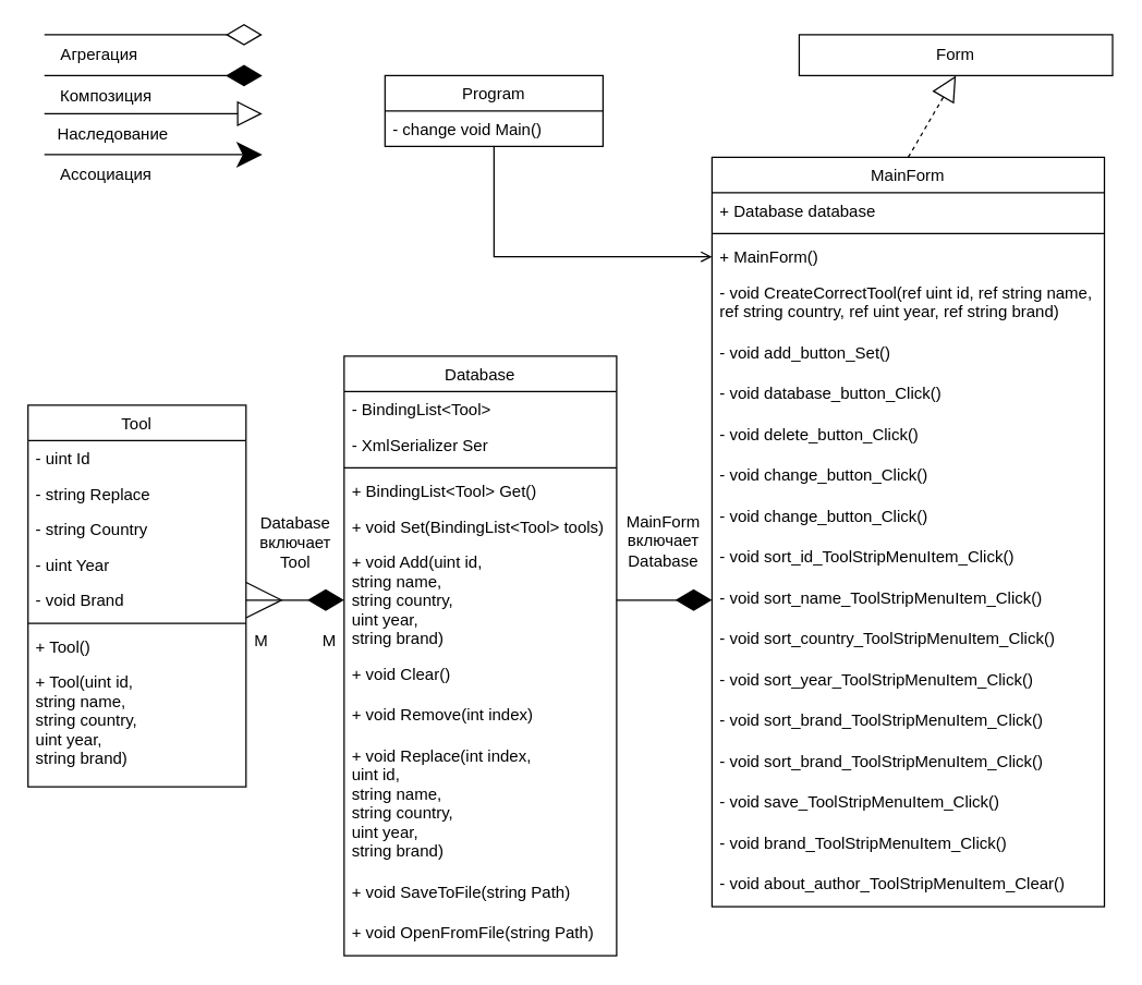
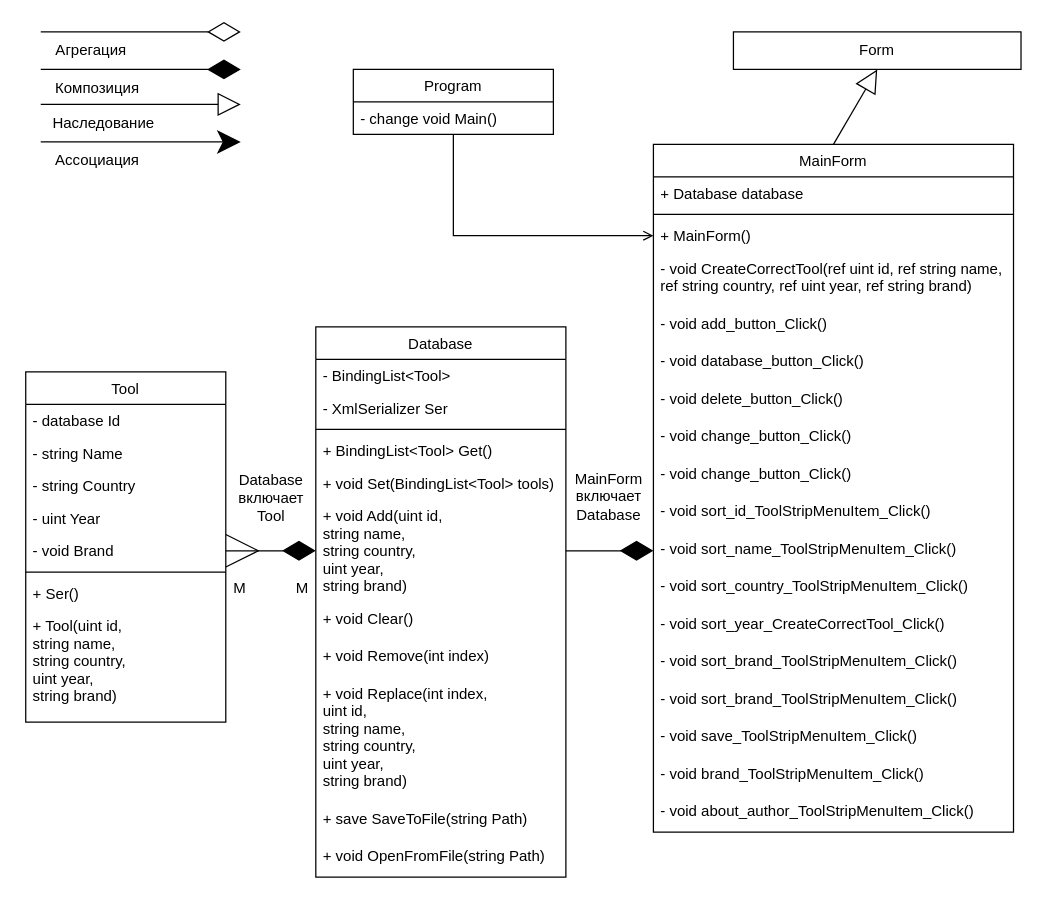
  <mxCell id="0" />
  <mxCell id="1" parent="0" />
  <mxCell id="2" value="Tool" style="swimlane;fontStyle=0;align=center;verticalAlign=top;childLayout=stackLayout;horizontal=1;startSize=26;horizontalStack=0;resizeParent=1;resizeLast=0;collapsible=1;marginBottom=0;rounded=0;shadow=0;strokeWidth=1;" parent="1" vertex="1"><mxGeometry x="20" y="292" width="160" height="280" as="geometry"><mxRectangle x="40" y="40" width="160" height="26" as="alternateBounds" /></mxGeometry></mxCell>
- <mxCell id="3" value="- uint Id" style="text;align=left;verticalAlign=top;spacingLeft=4;spacingRight=4;overflow=hidden;rotatable=0;points=[[0,0.5],[1,0.5]];portConstraint=eastwest;" parent="2" vertex="1"><mxGeometry y="26" width="160" height="26" as="geometry" /></mxCell>
- <mxCell id="4" value="- string Replace" style="text;align=left;verticalAlign=top;spacingLeft=4;spacingRight=4;overflow=hidden;rotatable=0;points=[[0,0.5],[1,0.5]];portConstraint=eastwest;rounded=0;shadow=0;html=0;" parent="2" vertex="1"><mxGeometry y="52" width="160" height="26" as="geometry" /></mxCell>
+ <mxCell id="3" value="- database Id" style="text;align=left;verticalAlign=top;spacingLeft=4;spacingRight=4;overflow=hidden;rotatable=0;points=[[0,0.5],[1,0.5]];portConstraint=eastwest;" parent="2" vertex="1"><mxGeometry y="26" width="160" height="26" as="geometry" /></mxCell>
+ <mxCell id="4" value="- string Name" style="text;align=left;verticalAlign=top;spacingLeft=4;spacingRight=4;overflow=hidden;rotatable=0;points=[[0,0.5],[1,0.5]];portConstraint=eastwest;rounded=0;shadow=0;html=0;" parent="2" vertex="1"><mxGeometry y="52" width="160" height="26" as="geometry" /></mxCell>
  <mxCell id="5" value="- string Country" style="text;align=left;verticalAlign=top;spacingLeft=4;spacingRight=4;overflow=hidden;rotatable=0;points=[[0,0.5],[1,0.5]];portConstraint=eastwest;rounded=0;shadow=0;html=0;" vertex="1" parent="2"><mxGeometry y="78" width="160" height="26" as="geometry" /></mxCell>
  <mxCell id="6" value="- uint Year" style="text;align=left;verticalAlign=top;spacingLeft=4;spacingRight=4;overflow=hidden;rotatable=0;points=[[0,0.5],[1,0.5]];portConstraint=eastwest;rounded=0;shadow=0;html=0;" vertex="1" parent="2"><mxGeometry y="104" width="160" height="26" as="geometry" /></mxCell>
  <mxCell id="7" value="- void Brand" style="text;align=left;verticalAlign=top;spacingLeft=4;spacingRight=4;overflow=hidden;rotatable=0;points=[[0,0.5],[1,0.5]];portConstraint=eastwest;rounded=0;shadow=0;html=0;" vertex="1" parent="2"><mxGeometry y="130" width="160" height="26" as="geometry" /></mxCell>
  <mxCell id="8" value="" style="line;html=1;strokeWidth=1;align=left;verticalAlign=middle;spacingTop=-1;spacingLeft=3;spacingRight=3;rotatable=0;labelPosition=right;points=[];portConstraint=eastwest;" parent="2" vertex="1"><mxGeometry y="156" width="160" height="8" as="geometry" /></mxCell>
- <mxCell id="9" value="+ Tool()" style="text;align=left;verticalAlign=top;spacingLeft=4;spacingRight=4;overflow=hidden;rotatable=0;points=[[0,0.5],[1,0.5]];portConstraint=eastwest;fontStyle=0" parent="2" vertex="1"><mxGeometry y="164" width="160" height="26" as="geometry" /></mxCell>
+ <mxCell id="9" value="+ Ser()" style="text;align=left;verticalAlign=top;spacingLeft=4;spacingRight=4;overflow=hidden;rotatable=0;points=[[0,0.5],[1,0.5]];portConstraint=eastwest;fontStyle=0" parent="2" vertex="1"><mxGeometry y="164" width="160" height="26" as="geometry" /></mxCell>
  <mxCell id="10" value="+ Tool(uint id, &#10;string name, &#10;string country, &#10;uint year, &#10;string brand)" style="text;align=left;verticalAlign=top;spacingLeft=4;spacingRight=4;overflow=hidden;rotatable=0;points=[[0,0.5],[1,0.5]];portConstraint=eastwest;" parent="2" vertex="1"><mxGeometry y="190" width="160" height="90" as="geometry" /></mxCell>
  <mxCell id="11" value="Database" style="swimlane;fontStyle=0;align=center;verticalAlign=top;childLayout=stackLayout;horizontal=1;startSize=26;horizontalStack=0;resizeParent=1;resizeLast=0;collapsible=1;marginBottom=0;rounded=0;shadow=0;strokeWidth=1;" vertex="1" parent="1"><mxGeometry x="252" y="256" width="200" height="440" as="geometry"><mxRectangle x="40" y="40" width="160" height="26" as="alternateBounds" /></mxGeometry></mxCell>
  <mxCell id="12" value="- BindingList&lt;Tool&gt;" style="text;align=left;verticalAlign=top;spacingLeft=4;spacingRight=4;overflow=hidden;rotatable=0;points=[[0,0.5],[1,0.5]];portConstraint=eastwest;" vertex="1" parent="11"><mxGeometry y="26" width="200" height="26" as="geometry" /></mxCell>
  <mxCell id="13" value="- XmlSerializer Ser" style="text;align=left;verticalAlign=top;spacingLeft=4;spacingRight=4;overflow=hidden;rotatable=0;points=[[0,0.5],[1,0.5]];portConstraint=eastwest;rounded=0;shadow=0;html=0;" vertex="1" parent="11"><mxGeometry y="52" width="200" height="26" as="geometry" /></mxCell>
  <mxCell id="14" value="" style="line;html=1;strokeWidth=1;align=left;verticalAlign=middle;spacingTop=-1;spacingLeft=3;spacingRight=3;rotatable=0;labelPosition=right;points=[];portConstraint=eastwest;" vertex="1" parent="11"><mxGeometry y="78" width="200" height="8" as="geometry" /></mxCell>
  <mxCell id="15" value="+ BindingList&lt;Tool&gt; Get()" style="text;align=left;verticalAlign=top;spacingLeft=4;spacingRight=4;overflow=hidden;rotatable=0;points=[[0,0.5],[1,0.5]];portConstraint=eastwest;rounded=0;shadow=0;html=0;" vertex="1" parent="11"><mxGeometry y="86" width="200" height="26" as="geometry" /></mxCell>
  <mxCell id="16" value="+ void Set(BindingList&lt;Tool&gt; tools)" style="text;align=left;verticalAlign=top;spacingLeft=4;spacingRight=4;overflow=hidden;rotatable=0;points=[[0,0.5],[1,0.5]];portConstraint=eastwest;rounded=0;shadow=0;html=0;" vertex="1" parent="11"><mxGeometry y="112" width="200" height="26" as="geometry" /></mxCell>
  <mxCell id="17" value="+ void Add(uint id,&#10;string name,&#10;string country,&#10;uint year,&#10;string brand)" style="text;align=left;verticalAlign=top;spacingLeft=4;spacingRight=4;overflow=hidden;rotatable=0;points=[[0,0.5],[1,0.5]];portConstraint=eastwest;rounded=0;shadow=0;html=0;" vertex="1" parent="11"><mxGeometry y="138" width="200" height="82" as="geometry" /></mxCell>
  <mxCell id="18" value="+ void Clear()" style="text;align=left;verticalAlign=top;spacingLeft=4;spacingRight=4;overflow=hidden;rotatable=0;points=[[0,0.5],[1,0.5]];portConstraint=eastwest;rounded=0;shadow=0;html=0;" vertex="1" parent="11"><mxGeometry y="220" width="200" height="30" as="geometry" /></mxCell>
  <mxCell id="19" value="+ void Remove(int index)" style="text;align=left;verticalAlign=top;spacingLeft=4;spacingRight=4;overflow=hidden;rotatable=0;points=[[0,0.5],[1,0.5]];portConstraint=eastwest;rounded=0;shadow=0;html=0;" vertex="1" parent="11"><mxGeometry y="250" width="200" height="30" as="geometry" /></mxCell>
  <mxCell id="20" value="+ void Replace(int index,&#10;uint id,&#10;string name,&#10;string country,&#10;uint year,&#10;string brand)" style="text;align=left;verticalAlign=top;spacingLeft=4;spacingRight=4;overflow=hidden;rotatable=0;points=[[0,0.5],[1,0.5]];portConstraint=eastwest;rounded=0;shadow=0;html=0;" vertex="1" parent="11"><mxGeometry y="280" width="200" height="100" as="geometry" /></mxCell>
- <mxCell id="21" value="+ void SaveToFile(string Path)" style="text;align=left;verticalAlign=top;spacingLeft=4;spacingRight=4;overflow=hidden;rotatable=0;points=[[0,0.5],[1,0.5]];portConstraint=eastwest;rounded=0;shadow=0;html=0;" vertex="1" parent="11"><mxGeometry y="380" width="200" height="30" as="geometry" /></mxCell>
+ <mxCell id="21" value="+ save SaveToFile(string Path)" style="text;align=left;verticalAlign=top;spacingLeft=4;spacingRight=4;overflow=hidden;rotatable=0;points=[[0,0.5],[1,0.5]];portConstraint=eastwest;rounded=0;shadow=0;html=0;" vertex="1" parent="11"><mxGeometry y="380" width="200" height="30" as="geometry" /></mxCell>
  <mxCell id="22" value="+ void OpenFromFile(string Path)" style="text;align=left;verticalAlign=top;spacingLeft=4;spacingRight=4;overflow=hidden;rotatable=0;points=[[0,0.5],[1,0.5]];portConstraint=eastwest;rounded=0;shadow=0;html=0;" vertex="1" parent="11"><mxGeometry y="410" width="200" height="30" as="geometry" /></mxCell>
  <mxCell id="23" value="MainForm" style="swimlane;fontStyle=0;align=center;verticalAlign=top;childLayout=stackLayout;horizontal=1;startSize=26;horizontalStack=0;resizeParent=1;resizeLast=0;collapsible=1;marginBottom=0;rounded=0;shadow=0;strokeWidth=1;" vertex="1" parent="1"><mxGeometry x="522" y="110" width="288" height="550" as="geometry"><mxRectangle x="40" y="40" width="160" height="26" as="alternateBounds" /></mxGeometry></mxCell>
  <mxCell id="24" value="+ Database database" style="text;align=left;verticalAlign=top;spacingLeft=4;spacingRight=4;overflow=hidden;rotatable=0;points=[[0,0.5],[1,0.5]];portConstraint=eastwest;" vertex="1" parent="23"><mxGeometry y="26" width="288" height="26" as="geometry" /></mxCell>
  <mxCell id="25" value="" style="line;html=1;strokeWidth=1;align=left;verticalAlign=middle;spacingTop=-1;spacingLeft=3;spacingRight=3;rotatable=0;labelPosition=right;points=[];portConstraint=eastwest;" vertex="1" parent="23"><mxGeometry y="52" width="288" height="8" as="geometry" /></mxCell>
  <mxCell id="26" value="+ MainForm()" style="text;align=left;verticalAlign=top;spacingLeft=4;spacingRight=4;overflow=hidden;rotatable=0;points=[[0,0.5],[1,0.5]];portConstraint=eastwest;fontStyle=0" vertex="1" parent="23"><mxGeometry y="60" width="288" height="26" as="geometry" /></mxCell>
  <mxCell id="27" value="- void CreateCorrectTool(ref uint id, ref string name, &#10;ref string country, ref uint year, ref string brand)" style="text;align=left;verticalAlign=top;spacingLeft=4;spacingRight=4;overflow=hidden;rotatable=0;points=[[0,0.5],[1,0.5]];portConstraint=eastwest;fontStyle=0" vertex="1" parent="23"><mxGeometry y="86" width="288" height="44" as="geometry" /></mxCell>
- <mxCell id="28" value="- void add_button_Set()" style="text;align=left;verticalAlign=top;spacingLeft=4;spacingRight=4;overflow=hidden;rotatable=0;points=[[0,0.5],[1,0.5]];portConstraint=eastwest;fontStyle=0" vertex="1" parent="23"><mxGeometry y="130" width="288" height="30" as="geometry" /></mxCell>
+ <mxCell id="28" value="- void add_button_Click()" style="text;align=left;verticalAlign=top;spacingLeft=4;spacingRight=4;overflow=hidden;rotatable=0;points=[[0,0.5],[1,0.5]];portConstraint=eastwest;fontStyle=0" vertex="1" parent="23"><mxGeometry y="130" width="288" height="30" as="geometry" /></mxCell>
  <mxCell id="29" value="- void database_button_Click()" style="text;align=left;verticalAlign=top;spacingLeft=4;spacingRight=4;overflow=hidden;rotatable=0;points=[[0,0.5],[1,0.5]];portConstraint=eastwest;fontStyle=0" vertex="1" parent="23"><mxGeometry y="160" width="288" height="30" as="geometry" /></mxCell>
  <mxCell id="30" value="- void delete_button_Click()" style="text;align=left;verticalAlign=top;spacingLeft=4;spacingRight=4;overflow=hidden;rotatable=0;points=[[0,0.5],[1,0.5]];portConstraint=eastwest;fontStyle=0" vertex="1" parent="23"><mxGeometry y="190" width="288" height="30" as="geometry" /></mxCell>
  <mxCell id="31" value="- void change_button_Click()" style="text;align=left;verticalAlign=top;spacingLeft=4;spacingRight=4;overflow=hidden;rotatable=0;points=[[0,0.5],[1,0.5]];portConstraint=eastwest;fontStyle=0" vertex="1" parent="23"><mxGeometry y="220" width="288" height="30" as="geometry" /></mxCell>
  <mxCell id="32" value="- void change_button_Click()" style="text;align=left;verticalAlign=top;spacingLeft=4;spacingRight=4;overflow=hidden;rotatable=0;points=[[0,0.5],[1,0.5]];portConstraint=eastwest;fontStyle=0" vertex="1" parent="23"><mxGeometry y="250" width="288" height="30" as="geometry" /></mxCell>
  <mxCell id="33" value="- void sort_id_ToolStripMenuItem_Click()" style="text;align=left;verticalAlign=top;spacingLeft=4;spacingRight=4;overflow=hidden;rotatable=0;points=[[0,0.5],[1,0.5]];portConstraint=eastwest;fontStyle=0" vertex="1" parent="23"><mxGeometry y="280" width="288" height="30" as="geometry" /></mxCell>
  <mxCell id="34" value="- void sort_name_ToolStripMenuItem_Click()" style="text;align=left;verticalAlign=top;spacingLeft=4;spacingRight=4;overflow=hidden;rotatable=0;points=[[0,0.5],[1,0.5]];portConstraint=eastwest;fontStyle=0" vertex="1" parent="23"><mxGeometry y="310" width="288" height="30" as="geometry" /></mxCell>
  <mxCell id="35" value="- void sort_country_ToolStripMenuItem_Click()" style="text;align=left;verticalAlign=top;spacingLeft=4;spacingRight=4;overflow=hidden;rotatable=0;points=[[0,0.5],[1,0.5]];portConstraint=eastwest;fontStyle=0" vertex="1" parent="23"><mxGeometry y="340" width="288" height="30" as="geometry" /></mxCell>
- <mxCell id="36" value="- void sort_year_ToolStripMenuItem_Click()" style="text;align=left;verticalAlign=top;spacingLeft=4;spacingRight=4;overflow=hidden;rotatable=0;points=[[0,0.5],[1,0.5]];portConstraint=eastwest;fontStyle=0" vertex="1" parent="23"><mxGeometry y="370" width="288" height="30" as="geometry" /></mxCell>
+ <mxCell id="36" value="- void sort_year_CreateCorrectTool_Click()" style="text;align=left;verticalAlign=top;spacingLeft=4;spacingRight=4;overflow=hidden;rotatable=0;points=[[0,0.5],[1,0.5]];portConstraint=eastwest;fontStyle=0" vertex="1" parent="23"><mxGeometry y="370" width="288" height="30" as="geometry" /></mxCell>
  <mxCell id="37" value="- void sort_brand_ToolStripMenuItem_Click()" style="text;align=left;verticalAlign=top;spacingLeft=4;spacingRight=4;overflow=hidden;rotatable=0;points=[[0,0.5],[1,0.5]];portConstraint=eastwest;fontStyle=0" vertex="1" parent="23"><mxGeometry y="400" width="288" height="30" as="geometry" /></mxCell>
  <mxCell id="38" value="- void sort_brand_ToolStripMenuItem_Click()" style="text;align=left;verticalAlign=top;spacingLeft=4;spacingRight=4;overflow=hidden;rotatable=0;points=[[0,0.5],[1,0.5]];portConstraint=eastwest;fontStyle=0" vertex="1" parent="23"><mxGeometry y="430" width="288" height="30" as="geometry" /></mxCell>
  <mxCell id="39" value="- void save_ToolStripMenuItem_Click()" style="text;align=left;verticalAlign=top;spacingLeft=4;spacingRight=4;overflow=hidden;rotatable=0;points=[[0,0.5],[1,0.5]];portConstraint=eastwest;fontStyle=0" vertex="1" parent="23"><mxGeometry y="460" width="288" height="30" as="geometry" /></mxCell>
  <mxCell id="40" value="- void brand_ToolStripMenuItem_Click()" style="text;align=left;verticalAlign=top;spacingLeft=4;spacingRight=4;overflow=hidden;rotatable=0;points=[[0,0.5],[1,0.5]];portConstraint=eastwest;fontStyle=0" vertex="1" parent="23"><mxGeometry y="490" width="288" height="30" as="geometry" /></mxCell>
- <mxCell id="41" value="- void about_author_ToolStripMenuItem_Clear()" style="text;align=left;verticalAlign=top;spacingLeft=4;spacingRight=4;overflow=hidden;rotatable=0;points=[[0,0.5],[1,0.5]];portConstraint=eastwest;fontStyle=0" vertex="1" parent="23"><mxGeometry y="520" width="288" height="30" as="geometry" /></mxCell>
+ <mxCell id="41" value="- void about_author_ToolStripMenuItem_Click()" style="text;align=left;verticalAlign=top;spacingLeft=4;spacingRight=4;overflow=hidden;rotatable=0;points=[[0,0.5],[1,0.5]];portConstraint=eastwest;fontStyle=0" vertex="1" parent="23"><mxGeometry y="520" width="288" height="30" as="geometry" /></mxCell>
  <mxCell id="42" style="edgeStyle=orthogonalEdgeStyle;rounded=0;orthogonalLoop=1;jettySize=auto;html=1;entryX=0;entryY=0.5;entryDx=0;entryDy=0;endArrow=open;" edge="1" parent="1" source="43" target="26"><mxGeometry relative="1" as="geometry" /></mxCell>
  <mxCell id="43" value="Program" style="swimlane;fontStyle=0;align=center;verticalAlign=top;childLayout=stackLayout;horizontal=1;startSize=26;horizontalStack=0;resizeParent=1;resizeLast=0;collapsible=1;marginBottom=0;rounded=0;shadow=0;strokeWidth=1;" vertex="1" parent="1"><mxGeometry x="282" y="50" width="160" height="52" as="geometry"><mxRectangle x="40" y="40" width="160" height="26" as="alternateBounds" /></mxGeometry></mxCell>
  <mxCell id="44" value="- change void Main()" style="text;align=left;verticalAlign=top;spacingLeft=4;spacingRight=4;overflow=hidden;rotatable=0;points=[[0,0.5],[1,0.5]];portConstraint=eastwest;fontStyle=0" vertex="1" parent="43"><mxGeometry y="26" width="160" height="26" as="geometry" /></mxCell>
  <mxCell id="45" value="Form" style="html=1;whiteSpace=wrap;" vertex="1" parent="1"><mxGeometry x="586" y="20" width="230" height="30" as="geometry" /></mxCell>
- <mxCell id="46" value="&lt;br&gt;" style="endArrow=block;endSize=16;endFill=0;html=1;rounded=0;exitX=0.5;exitY=0;exitDx=0;exitDy=0;entryX=0.5;entryY=1;entryDx=0;entryDy=0;dashed=1;" edge="1" parent="1" source="23" target="45"><mxGeometry width="160" relative="1" as="geometry"><mxPoint x="570" y="350" as="sourcePoint" /><mxPoint x="730" y="350" as="targetPoint" /></mxGeometry></mxCell>
+ <mxCell id="46" value="&lt;br&gt;" style="endArrow=block;endSize=16;endFill=0;html=1;rounded=0;exitX=0.5;exitY=0;exitDx=0;exitDy=0;entryX=0.5;entryY=1;entryDx=0;entryDy=0;" edge="1" parent="1" source="23" target="45"><mxGeometry width="160" relative="1" as="geometry"><mxPoint x="570" y="350" as="sourcePoint" /><mxPoint x="730" y="350" as="targetPoint" /></mxGeometry></mxCell>
  <mxCell id="47" value="" style="endArrow=diamondThin;endFill=1;endSize=24;html=1;rounded=0;entryX=0;entryY=0.5;entryDx=0;entryDy=0;exitX=1;exitY=0.5;exitDx=0;exitDy=0;spacingTop=0;startArrow=ERmany;startFill=0;targetPerimeterSpacing=24;startSize=24;" edge="1" parent="1" source="7" target="17"><mxGeometry width="160" relative="1" as="geometry"><mxPoint x="322" y="370" as="sourcePoint" /><mxPoint x="482" y="370" as="targetPoint" /></mxGeometry></mxCell>
  <mxCell id="48" value="" style="endArrow=diamondThin;endFill=1;endSize=24;html=1;rounded=0;entryX=0;entryY=0.5;entryDx=0;entryDy=0;exitX=1;exitY=0.5;exitDx=0;exitDy=0;" edge="1" parent="1" source="17" target="34"><mxGeometry width="160" relative="1" as="geometry"><mxPoint x="440" y="445" as="sourcePoint" /><mxPoint x="500" y="445" as="targetPoint" /></mxGeometry></mxCell>
  <mxCell id="49" value="MainForm&lt;br&gt;включает&lt;br&gt;Database" style="text;html=1;align=center;verticalAlign=middle;resizable=0;points=[];autosize=1;strokeColor=none;fillColor=none;" vertex="1" parent="1"><mxGeometry x="446" y="362" width="80" height="60" as="geometry" /></mxCell>
  <mxCell id="50" value="Database&lt;br&gt;включает&lt;br&gt;Tool" style="text;html=1;align=center;verticalAlign=middle;resizable=0;points=[];autosize=1;strokeColor=none;fillColor=none;" vertex="1" parent="1"><mxGeometry x="176" y="363" width="80" height="60" as="geometry" /></mxCell>
  <mxCell id="51" value="М" style="text;html=1;align=center;verticalAlign=middle;resizable=0;points=[];autosize=1;strokeColor=none;fillColor=none;" vertex="1" parent="1"><mxGeometry x="176" y="450" width="30" height="30" as="geometry" /></mxCell>
  <mxCell id="52" value="М" style="text;html=1;align=center;verticalAlign=middle;resizable=0;points=[];autosize=1;strokeColor=none;fillColor=none;" vertex="1" parent="1"><mxGeometry x="226" y="450" width="30" height="30" as="geometry" /></mxCell>
  <mxCell id="53" value="" style="endArrow=diamondThin;endFill=0;endSize=24;html=1;rounded=0;" edge="1" parent="1"><mxGeometry width="160" relative="1" as="geometry"><mxPoint x="32" y="20" as="sourcePoint" /><mxPoint x="192" y="20" as="targetPoint" /></mxGeometry></mxCell>
  <mxCell id="54" value="Агрегация" style="text;html=1;align=center;verticalAlign=middle;resizable=0;points=[];autosize=1;strokeColor=none;fillColor=none;" vertex="1" parent="1"><mxGeometry x="32" y="20" width="80" height="30" as="geometry" /></mxCell>
  <mxCell id="55" value="" style="endArrow=diamondThin;endFill=1;endSize=24;html=1;rounded=0;" edge="1" parent="1"><mxGeometry width="160" relative="1" as="geometry"><mxPoint x="32" y="50" as="sourcePoint" /><mxPoint x="192" y="50" as="targetPoint" /></mxGeometry></mxCell>
  <mxCell id="56" value="Композиция" style="text;html=1;align=center;verticalAlign=middle;resizable=0;points=[];autosize=1;strokeColor=none;fillColor=none;" vertex="1" parent="1"><mxGeometry x="32" y="50" width="90" height="30" as="geometry" /></mxCell>
  <mxCell id="57" value="&lt;br&gt;" style="endArrow=block;endSize=16;endFill=0;html=1;rounded=0;" edge="1" parent="1"><mxGeometry width="160" relative="1" as="geometry"><mxPoint x="32" y="78" as="sourcePoint" /><mxPoint x="192" y="78" as="targetPoint" /></mxGeometry></mxCell>
  <mxCell id="58" value="Наследование" style="text;html=1;align=center;verticalAlign=middle;resizable=0;points=[];autosize=1;strokeColor=none;fillColor=none;" vertex="1" parent="1"><mxGeometry x="32" y="78" width="100" height="30" as="geometry" /></mxCell>
  <mxCell id="59" value="&lt;br&gt;" style="endArrow=classic;endSize=16;endFill=1;html=1;rounded=0;" edge="1" parent="1"><mxGeometry width="160" relative="1" as="geometry"><mxPoint x="32" y="108" as="sourcePoint" /><mxPoint x="192" y="108" as="targetPoint" /></mxGeometry></mxCell>
  <mxCell id="60" value="Ассоциация" style="text;html=1;align=center;verticalAlign=middle;resizable=0;points=[];autosize=1;strokeColor=none;fillColor=none;" vertex="1" parent="1"><mxGeometry x="32" y="108" width="90" height="30" as="geometry" /></mxCell>
